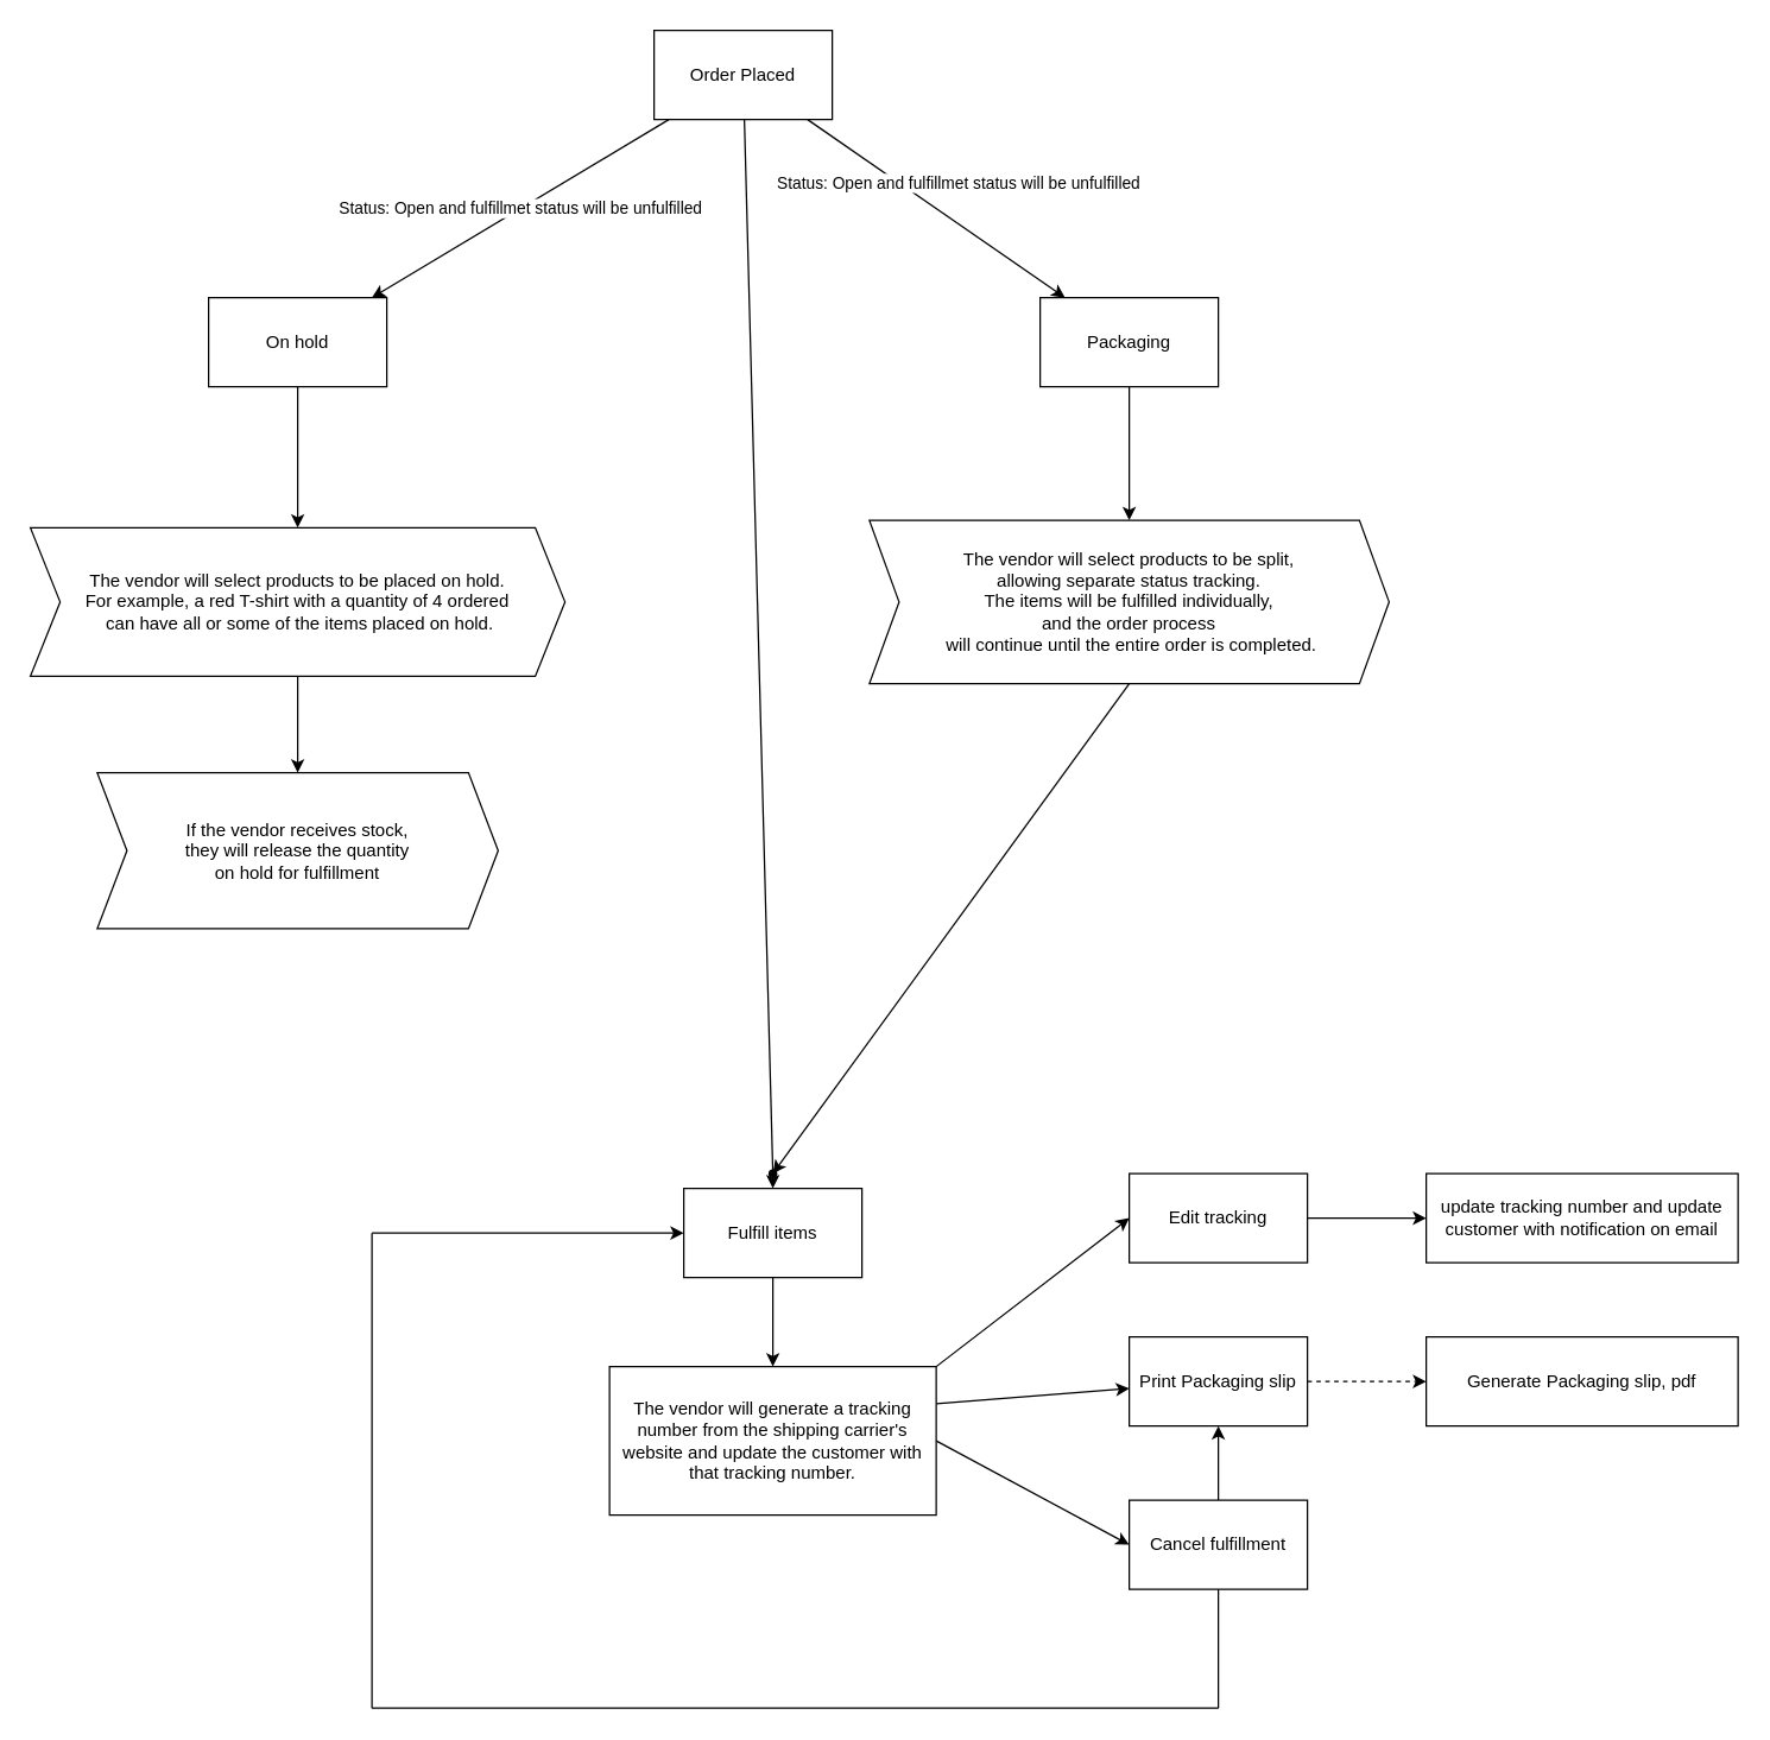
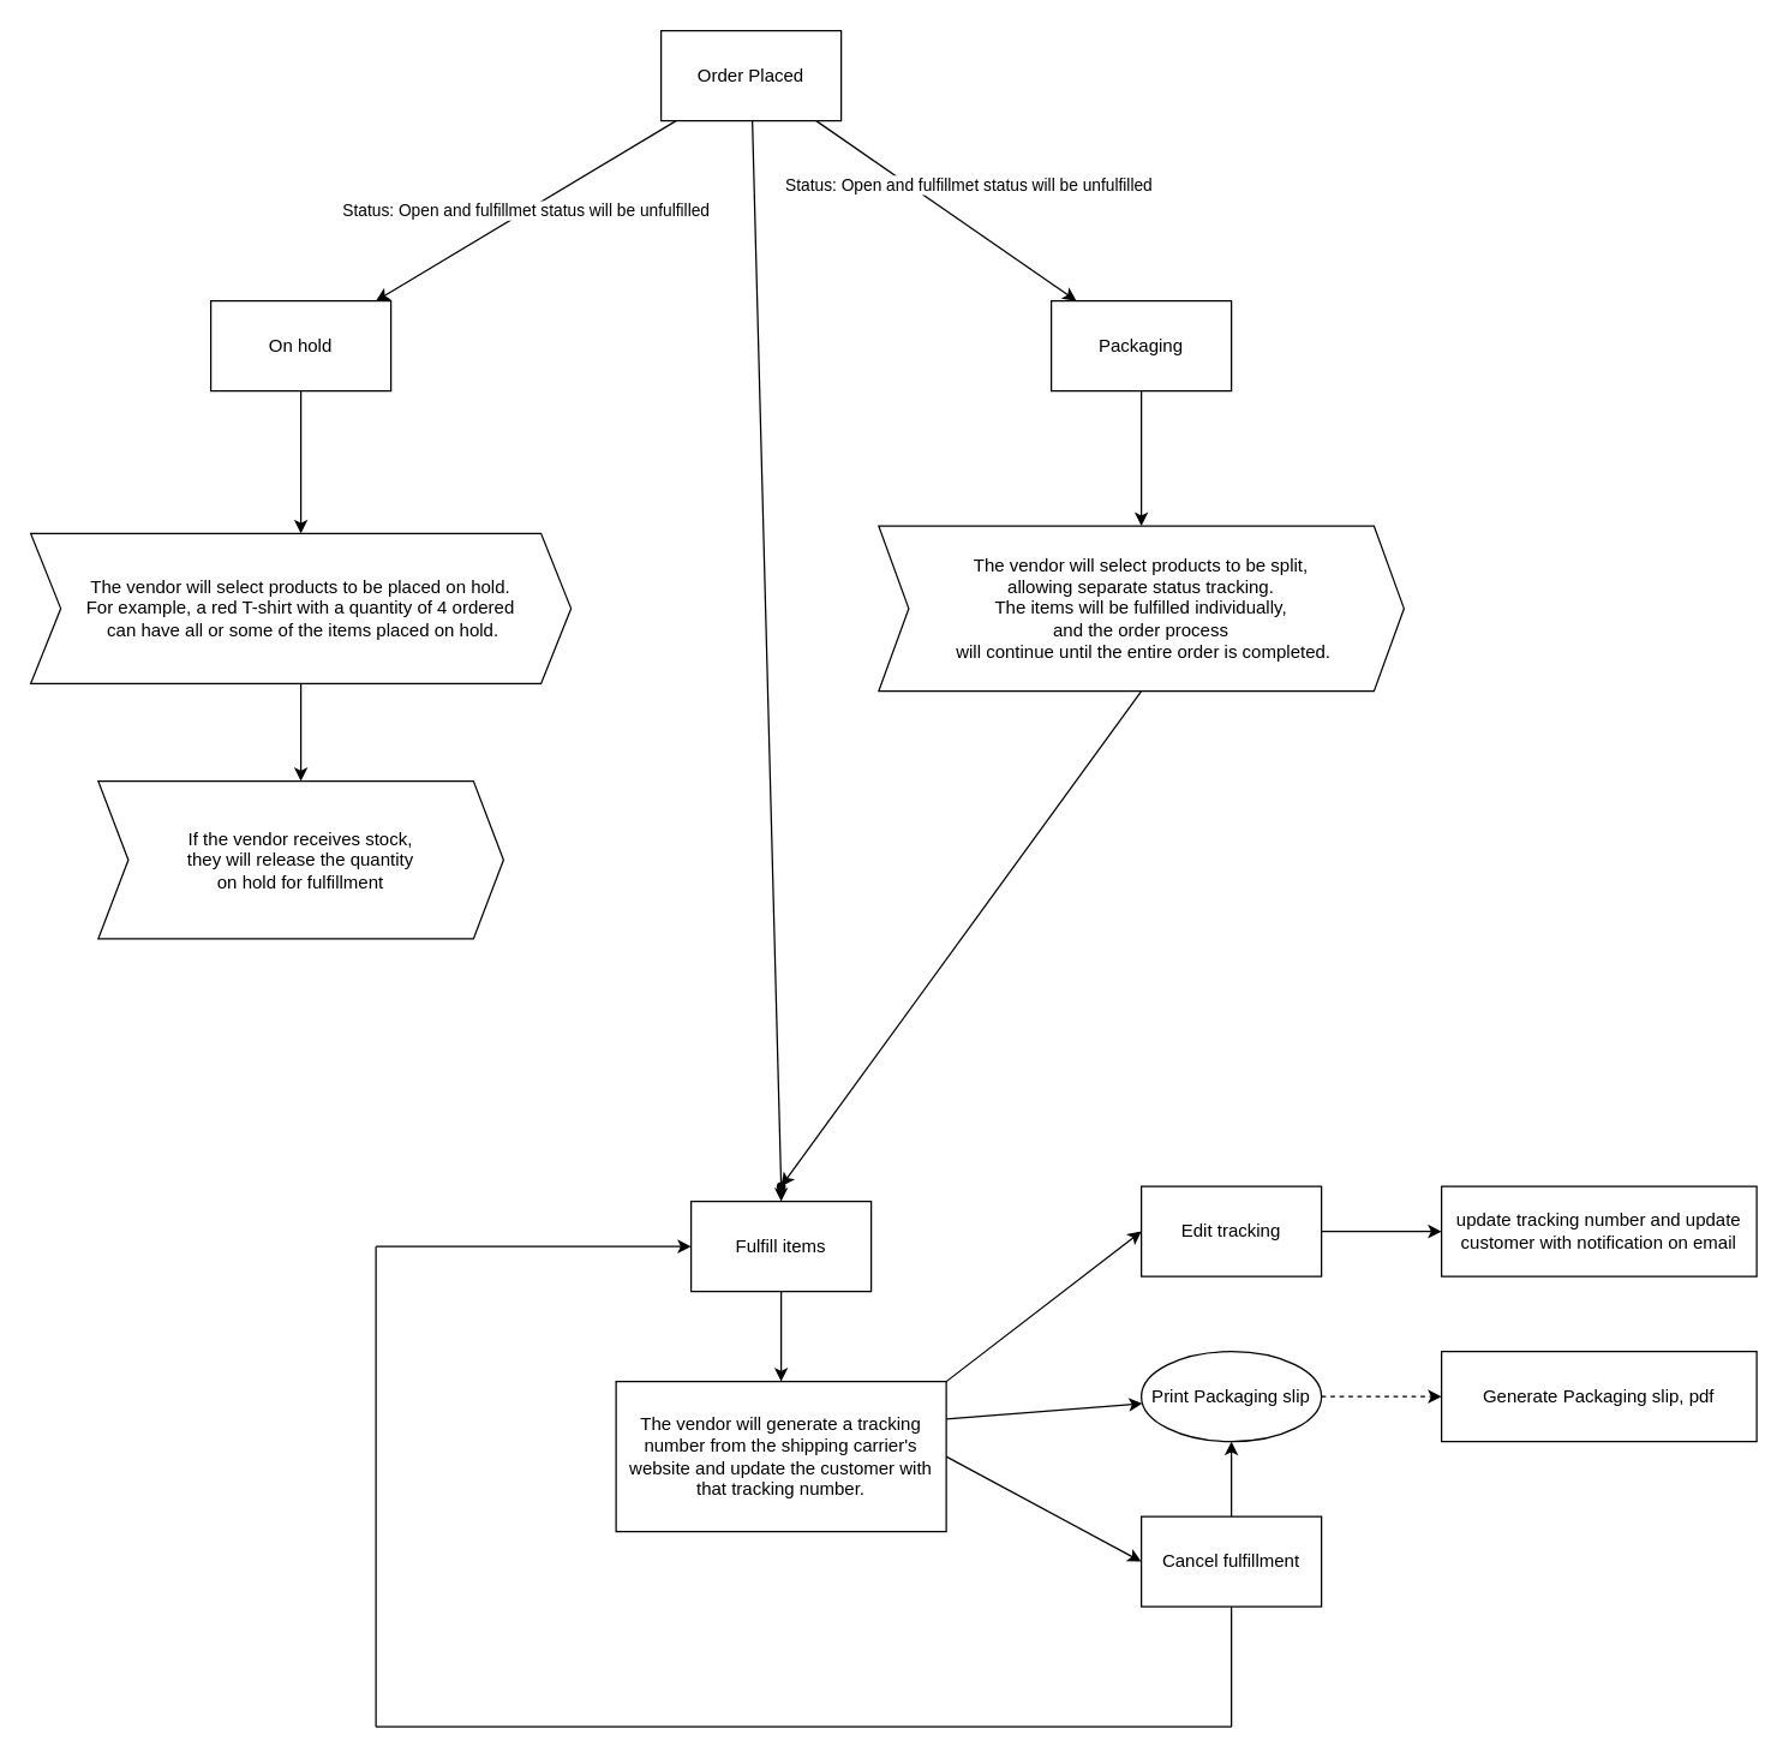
  <mxCell id="0" />
  <mxCell id="1" parent="0" />
  <mxCell id="2" value="Status: Open and fulfillmet status will be unfulfilled" style="edgeStyle=none;html=1;" edge="1" parent="1" source="4" target="6"><mxGeometry relative="1" as="geometry" /></mxCell>
  <mxCell id="3" value="" style="edgeStyle=none;html=1;startArrow=none;" edge="1" parent="1" source="18" target="16"><mxGeometry relative="1" as="geometry" /></mxCell>
  <mxCell id="4" value="Order Placed" style="rounded=0;whiteSpace=wrap;html=1;" vertex="1" parent="1"><mxGeometry x="440" y="20" width="120" height="60" as="geometry" /></mxCell>
  <mxCell id="5" value="" style="edgeStyle=none;html=1;" edge="1" parent="1" source="6" target="11"><mxGeometry relative="1" as="geometry" /></mxCell>
  <mxCell id="6" value="On hold" style="whiteSpace=wrap;html=1;rounded=0;" vertex="1" parent="1"><mxGeometry x="140" y="200" width="120" height="60" as="geometry" /></mxCell>
  <mxCell id="7" value="Status: Open and fulfillmet status will be unfulfilled" style="edgeStyle=none;html=1;" edge="1" parent="1" target="9" source="4"><mxGeometry x="0.022" y="23" relative="1" as="geometry"><mxPoint x="813" y="80" as="sourcePoint" /><mxPoint as="offset" /></mxGeometry></mxCell>
  <mxCell id="8" value="" style="edgeStyle=none;html=1;" edge="1" parent="1" source="9" target="13"><mxGeometry relative="1" as="geometry" /></mxCell>
  <mxCell id="9" value="Packaging" style="whiteSpace=wrap;html=1;rounded=0;" vertex="1" parent="1"><mxGeometry x="700" y="200" width="120" height="60" as="geometry" /></mxCell>
  <mxCell id="10" value="" style="edgeStyle=none;html=1;" edge="1" parent="1" source="11" target="12"><mxGeometry relative="1" as="geometry" /></mxCell>
  <mxCell id="11" value="The vendor will select products to be placed on hold. &lt;br&gt;For example, a red T-shirt with a quantity of 4 ordered&lt;br&gt;&amp;nbsp;can have all or some of the items placed on hold." style="shape=step;perimeter=stepPerimeter;whiteSpace=wrap;html=1;fixedSize=1;rounded=0;" vertex="1" parent="1"><mxGeometry x="20" y="355" width="360" height="100" as="geometry" /></mxCell>
  <mxCell id="12" value="If the vendor receives stock, &lt;br&gt;they will release the quantity &lt;br&gt;on hold for fulfillment" style="shape=step;perimeter=stepPerimeter;whiteSpace=wrap;html=1;fixedSize=1;rounded=0;" vertex="1" parent="1"><mxGeometry x="65" y="520" width="270" height="105" as="geometry" /></mxCell>
  <mxCell id="13" value="The vendor will select products to be split, &lt;br&gt;allowing separate status tracking. &lt;br&gt;The items will be fulfilled individually, &lt;br&gt;and the order process&lt;br&gt;&amp;nbsp;will continue until the entire order is completed." style="shape=step;perimeter=stepPerimeter;whiteSpace=wrap;html=1;fixedSize=1;rounded=0;" vertex="1" parent="1"><mxGeometry x="585" y="350" width="350" height="110" as="geometry" /></mxCell>
  <mxCell id="14" value="" style="edgeStyle=none;html=1;entryX=0.193;entryY=1.236;entryDx=0;entryDy=0;entryPerimeter=0;exitX=0.5;exitY=1;exitDx=0;exitDy=0;" edge="1" parent="1" source="13" target="18"><mxGeometry relative="1" as="geometry"><mxPoint x="708.354" y="635" as="sourcePoint" /></mxGeometry></mxCell>
  <mxCell id="15" value="" style="edgeStyle=none;html=1;" edge="1" parent="1" source="16" target="22"><mxGeometry relative="1" as="geometry" /></mxCell>
  <mxCell id="16" value="Fulfill items" style="rounded=0;whiteSpace=wrap;html=1;" vertex="1" parent="1"><mxGeometry x="460" y="800" width="120" height="60" as="geometry" /></mxCell>
  <mxCell id="17" value="" style="edgeStyle=none;html=1;endArrow=none;" edge="1" parent="1" source="4" target="18"><mxGeometry relative="1" as="geometry"><mxPoint x="500.385" y="80" as="sourcePoint" /><mxPoint x="509.615" y="800" as="targetPoint" /></mxGeometry></mxCell>
  <mxCell id="18" value="" style="shape=waypoint;sketch=0;size=6;pointerEvents=1;points=[];fillColor=default;resizable=0;rotatable=0;perimeter=centerPerimeter;snapToPoint=1;rounded=0;" vertex="1" parent="1"><mxGeometry x="510" y="780" width="20" height="20" as="geometry" /></mxCell>
  <mxCell id="19" style="edgeStyle=none;html=1;exitX=1;exitY=0.5;exitDx=0;exitDy=0;entryX=0;entryY=0.5;entryDx=0;entryDy=0;" edge="1" parent="1" source="22" target="28"><mxGeometry relative="1" as="geometry" /></mxCell>
  <mxCell id="20" style="edgeStyle=none;html=1;exitX=1;exitY=0.25;exitDx=0;exitDy=0;" edge="1" parent="1" source="22" target="26"><mxGeometry relative="1" as="geometry" /></mxCell>
  <mxCell id="21" style="edgeStyle=none;html=1;exitX=1;exitY=0;exitDx=0;exitDy=0;entryX=0;entryY=0.5;entryDx=0;entryDy=0;" edge="1" parent="1" source="22" target="24"><mxGeometry relative="1" as="geometry" /></mxCell>
  <mxCell id="22" value="The vendor will generate a tracking number from the shipping carrier's website and update the customer with that tracking number." style="rounded=0;whiteSpace=wrap;html=1;" vertex="1" parent="1"><mxGeometry x="410" y="920" width="220" height="100" as="geometry" /></mxCell>
  <mxCell id="23" value="" style="edgeStyle=none;html=1;" edge="1" parent="1" source="24" target="29"><mxGeometry relative="1" as="geometry" /></mxCell>
  <mxCell id="24" value="Edit tracking" style="whiteSpace=wrap;html=1;rounded=0;" vertex="1" parent="1"><mxGeometry x="760" y="790" width="120" height="60" as="geometry" /></mxCell>
  <mxCell id="25" value="" style="edgeStyle=none;html=1;dashed=1;" edge="1" parent="1" source="26" target="30"><mxGeometry relative="1" as="geometry" /></mxCell>
- <mxCell id="26" value="Print Packaging slip" style="whiteSpace=wrap;html=1;rounded=0;" vertex="1" parent="1"><mxGeometry x="760" y="900" width="120" height="60" as="geometry" /></mxCell>
+ <mxCell id="26" value="Print Packaging slip" style="ellipse;whiteSpace=wrap;html=1;" vertex="1" parent="1"><mxGeometry x="760" y="900" width="120" height="60" as="geometry" /></mxCell>
  <mxCell id="27" value="" style="edgeStyle=none;html=1;" edge="1" parent="1" source="28" target="26"><mxGeometry relative="1" as="geometry" /></mxCell>
  <mxCell id="28" value="Cancel fulfillment" style="whiteSpace=wrap;html=1;rounded=0;" vertex="1" parent="1"><mxGeometry x="760" y="1010" width="120" height="60" as="geometry" /></mxCell>
  <mxCell id="29" value="update tracking number and update customer with notification on email" style="whiteSpace=wrap;html=1;rounded=0;" vertex="1" parent="1"><mxGeometry x="960" y="790" width="210" height="60" as="geometry" /></mxCell>
  <mxCell id="30" value="Generate Packaging slip, pdf" style="whiteSpace=wrap;html=1;rounded=0;" vertex="1" parent="1"><mxGeometry x="960" y="900" width="210" height="60" as="geometry" /></mxCell>
  <mxCell id="31" value="" style="endArrow=none;html=1;" edge="1" parent="1"><mxGeometry width="50" height="50" relative="1" as="geometry"><mxPoint x="250" y="1150" as="sourcePoint" /><mxPoint x="820" y="1150" as="targetPoint" /></mxGeometry></mxCell>
  <mxCell id="32" value="" style="endArrow=none;html=1;" edge="1" parent="1"><mxGeometry width="50" height="50" relative="1" as="geometry"><mxPoint x="250" y="1150" as="sourcePoint" /><mxPoint x="250" y="830" as="targetPoint" /></mxGeometry></mxCell>
  <mxCell id="33" value="" style="endArrow=classic;html=1;entryX=0;entryY=0.5;entryDx=0;entryDy=0;" edge="1" parent="1" target="16"><mxGeometry width="50" height="50" relative="1" as="geometry"><mxPoint x="250" y="830" as="sourcePoint" /><mxPoint x="630" y="1120" as="targetPoint" /></mxGeometry></mxCell>
  <mxCell id="34" value="" style="endArrow=none;html=1;entryX=0.5;entryY=1;entryDx=0;entryDy=0;" edge="1" parent="1" target="28"><mxGeometry width="50" height="50" relative="1" as="geometry"><mxPoint x="820" y="1150" as="sourcePoint" /><mxPoint x="630" y="1120" as="targetPoint" /></mxGeometry></mxCell>
